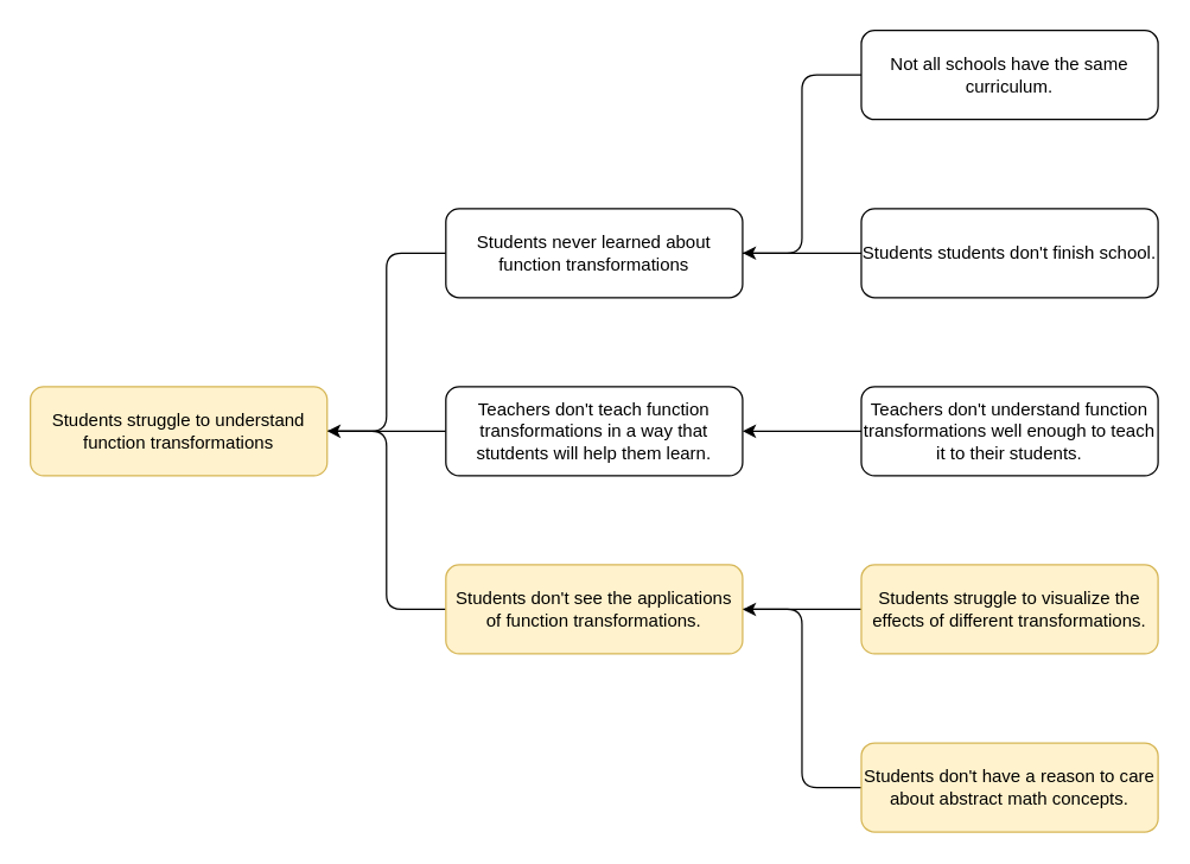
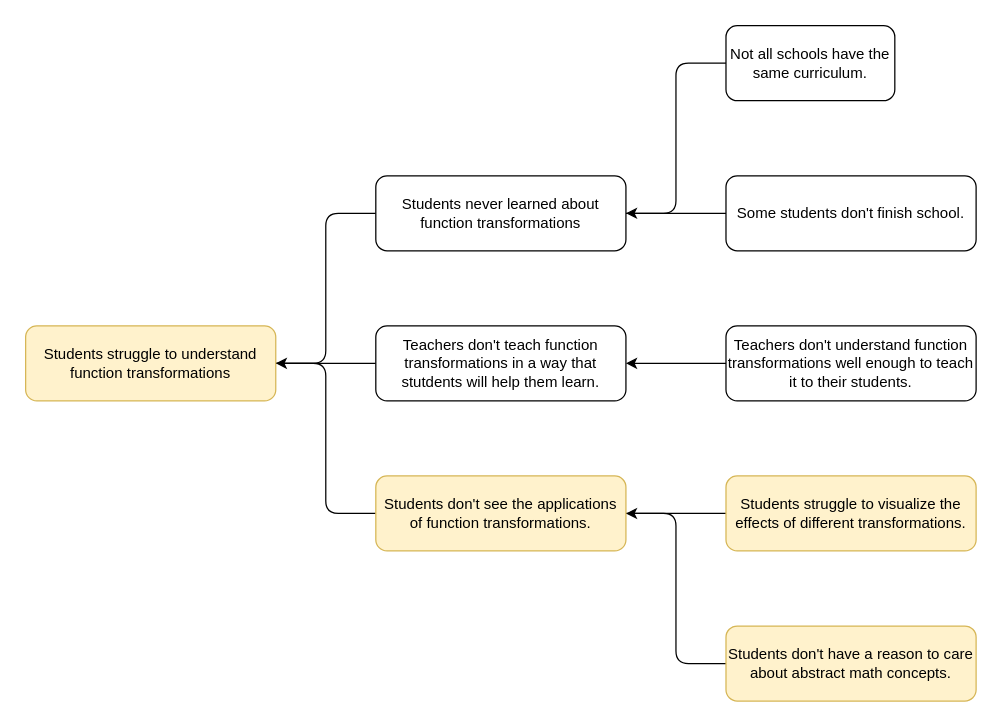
  <mxCell id="0" />
  <mxCell id="1" parent="0" />
  <mxCell id="2" value="" style="edgeStyle=none;html=1;endArrow=none;endFill=0;" parent="1" source="5" target="10" edge="1"><mxGeometry relative="1" as="geometry" /></mxCell>
  <mxCell id="3" style="edgeStyle=orthogonalEdgeStyle;html=1;entryX=0;entryY=0.5;entryDx=0;entryDy=0;elbow=vertical;startArrow=classic;startFill=1;endArrow=none;endFill=0;" parent="1" source="5" target="8" edge="1"><mxGeometry relative="1" as="geometry" /></mxCell>
  <mxCell id="4" style="edgeStyle=orthogonalEdgeStyle;html=1;entryX=0;entryY=0.5;entryDx=0;entryDy=0;endArrow=none;endFill=0;" parent="1" source="5" target="13" edge="1"><mxGeometry relative="1" as="geometry" /></mxCell>
  <mxCell id="5" value="Students struggle to understand function transformations" style="rounded=1;whiteSpace=wrap;html=1;fillColor=#fff2cc;strokeColor=#d6b656;" parent="1" vertex="1"><mxGeometry x="20" y="260" width="200" height="60" as="geometry" /></mxCell>
  <mxCell id="6" value="" style="edgeStyle=none;html=1;endArrow=none;endFill=0;" parent="1" source="8" target="15" edge="1"><mxGeometry relative="1" as="geometry" /></mxCell>
  <mxCell id="7" style="edgeStyle=orthogonalEdgeStyle;html=1;entryX=0;entryY=0.5;entryDx=0;entryDy=0;startArrow=classic;startFill=1;endArrow=none;endFill=0;" parent="1" source="8" target="14" edge="1"><mxGeometry relative="1" as="geometry" /></mxCell>
  <mxCell id="8" value="Students never learned about function transformations" style="rounded=1;whiteSpace=wrap;html=1;" parent="1" vertex="1"><mxGeometry x="300" y="140" width="200" height="60" as="geometry" /></mxCell>
  <mxCell id="9" value="" style="edgeStyle=none;html=1;endArrow=none;endFill=0;startArrow=classic;startFill=1;" parent="1" source="10" target="16" edge="1"><mxGeometry relative="1" as="geometry" /></mxCell>
  <mxCell id="10" value="Teachers don't teach function transformations in a way that stutdents will help them learn." style="rounded=1;whiteSpace=wrap;html=1;" parent="1" vertex="1"><mxGeometry x="300" y="260" width="200" height="60" as="geometry" /></mxCell>
  <mxCell id="11" value="" style="edgeStyle=none;html=1;endArrow=none;endFill=0;" parent="1" source="13" target="17" edge="1"><mxGeometry relative="1" as="geometry" /></mxCell>
  <mxCell id="12" style="edgeStyle=orthogonalEdgeStyle;html=1;entryX=0;entryY=0.5;entryDx=0;entryDy=0;startArrow=classic;startFill=1;endArrow=none;endFill=0;" parent="1" source="13" target="18" edge="1"><mxGeometry relative="1" as="geometry" /></mxCell>
  <mxCell id="13" value="Students don't see the applications of function transformations." style="rounded=1;whiteSpace=wrap;html=1;fillColor=#fff2cc;strokeColor=#d6b656;" parent="1" vertex="1"><mxGeometry x="300" y="380" width="200" height="60" as="geometry" /></mxCell>
- <mxCell id="14" value="Not all schools have the same curriculum." style="rounded=1;whiteSpace=wrap;html=1;" parent="1" vertex="1"><mxGeometry x="580" y="20" width="200" height="60" as="geometry" /></mxCell>
- <mxCell id="15" value="Students students don't finish school." style="rounded=1;whiteSpace=wrap;html=1;" parent="1" vertex="1"><mxGeometry x="580" y="140" width="200" height="60" as="geometry" /></mxCell>
+ <mxCell id="14" value="Not all schools have the same curriculum." style="rounded=1;whiteSpace=wrap;html=1;" parent="1" vertex="1"><mxGeometry x="580" y="20" width="135" height="60" as="geometry" /></mxCell>
+ <mxCell id="15" value="Some students don't finish school." style="rounded=1;whiteSpace=wrap;html=1;" parent="1" vertex="1"><mxGeometry x="580" y="140" width="200" height="60" as="geometry" /></mxCell>
  <mxCell id="16" value="Teachers don't understand function transformations well enough to teach it to their students." style="rounded=1;whiteSpace=wrap;html=1;" parent="1" vertex="1"><mxGeometry x="580" y="260" width="200" height="60" as="geometry" /></mxCell>
  <mxCell id="17" value="Students struggle to visualize the effects of different transformations." style="rounded=1;whiteSpace=wrap;html=1;fillColor=#fff2cc;strokeColor=#d6b656;" parent="1" vertex="1"><mxGeometry x="580" y="380" width="200" height="60" as="geometry" /></mxCell>
  <mxCell id="18" value="Students don't have a reason to care about abstract math concepts." style="rounded=1;whiteSpace=wrap;html=1;fillColor=#fff2cc;strokeColor=#d6b656;" parent="1" vertex="1"><mxGeometry x="580" y="500" width="200" height="60" as="geometry" /></mxCell>
